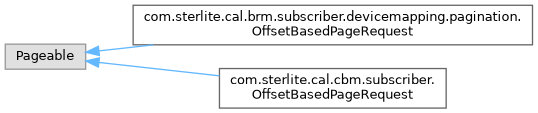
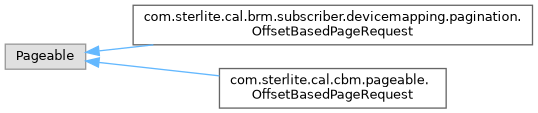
  digraph {
    rankdir=LR
    node [color=grey40 fillcolor=white fontname=Helvetica fontsize=10 shape=box style=filled]
    edge [color=steelblue1 dir=back fontname=Helvetica fontsize=10 labelfontname=Helvetica labelfontsize=10 style=solid]
    n1 [color=grey60 fillcolor="#E0E0E0" height=0.2 label=Pageable width=0.4]
    n2 [height=0.2 label="com.sterlite.cal.brm.subscriber.devicemapping.pagination.\lOffsetBasedPageRequest" width=0.4]
-   n3 [height=0.2 label="com.sterlite.cal.cbm.subscriber.\lOffsetBasedPageRequest" width=0.4]
+   n3 [height=0.2 label="com.sterlite.cal.cbm.pageable.\lOffsetBasedPageRequest" width=0.4]
    n1 -> n2
    n1 -> n3
  }
